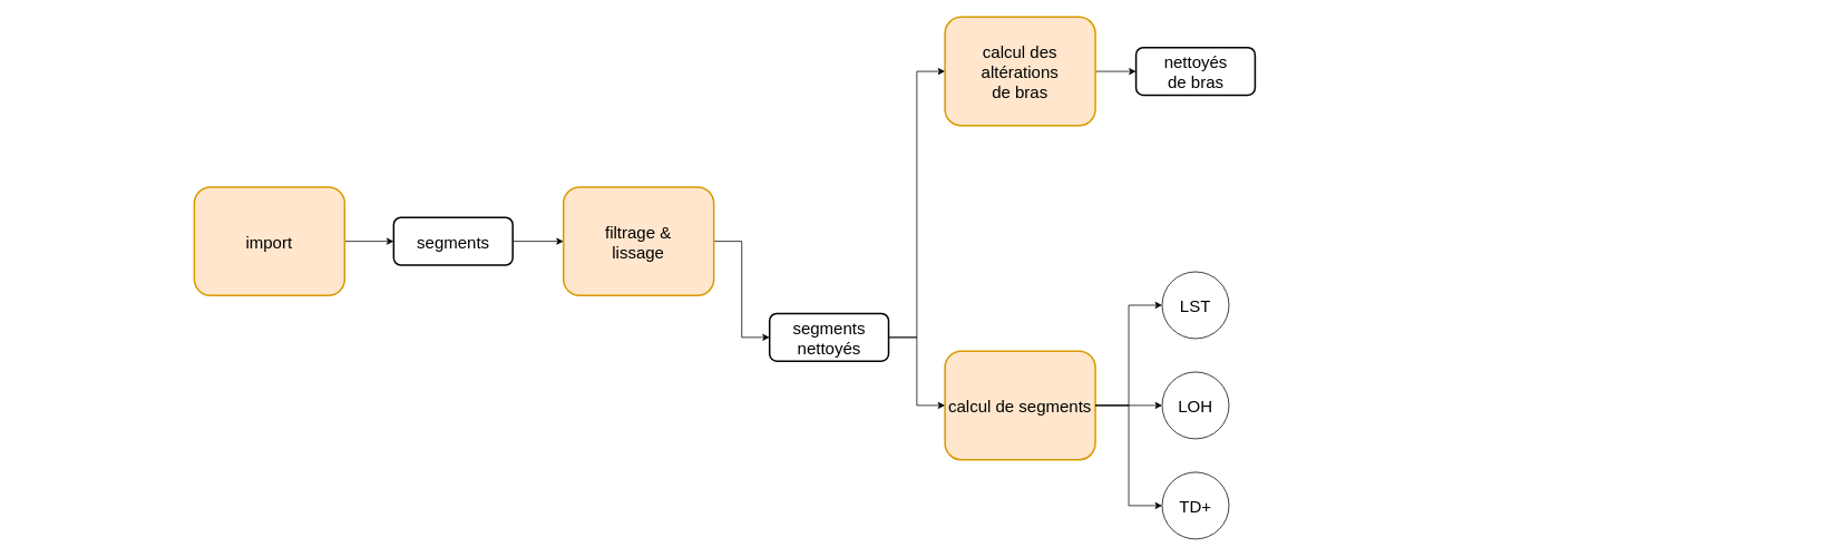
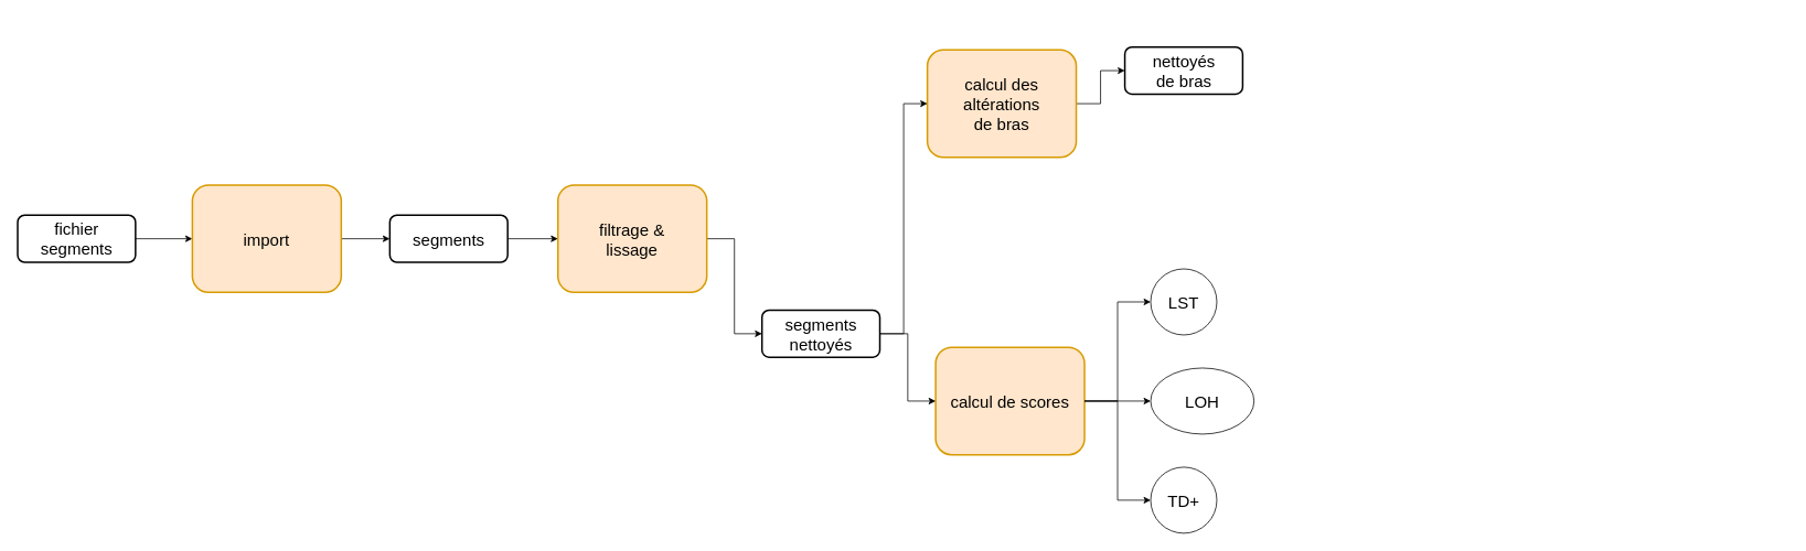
  <mxCell id="0" />
  <mxCell id="1" parent="0" />
  <mxCell id="2" style="edgeStyle=orthogonalEdgeStyle;rounded=0;orthogonalLoop=1;jettySize=auto;html=1;exitX=1;exitY=0.5;exitDx=0;exitDy=0;entryX=0;entryY=0.5;entryDx=0;entryDy=0;" parent="1" source="3" target="19" edge="1"><mxGeometry relative="1" as="geometry"><mxPoint x="770" y="292.5" as="targetPoint" /></mxGeometry></mxCell>
  <mxCell id="3" value="&lt;div&gt;filtrage &amp;amp; &lt;br&gt;&lt;/div&gt;&lt;div&gt;lissage&lt;/div&gt;" style="rounded=1;whiteSpace=wrap;html=1;shadow=0;fontFamily=Helvetica;fontSize=20;fontColor=default;align=center;strokeColor=#d79b00;strokeWidth=2;fillColor=#ffe6cc;" parent="1" vertex="1"><mxGeometry x="673.26" y="223.5" width="180" height="130" as="geometry" /></mxCell>
- <mxCell id="6" value="calcul de segments" style="rounded=1;whiteSpace=wrap;html=1;shadow=0;fontFamily=Helvetica;fontSize=20;fontColor=default;align=center;strokeColor=#d79b00;strokeWidth=2;fillColor=#ffe6cc;" parent="1" vertex="1"><mxGeometry x="1130" y="420" width="180" height="130" as="geometry" /></mxCell>
+ <mxCell id="4" style="edgeStyle=orthogonalEdgeStyle;rounded=0;orthogonalLoop=1;jettySize=auto;html=1;entryX=0;entryY=0.5;entryDx=0;entryDy=0;" parent="1" source="5" target="9" edge="1"><mxGeometry relative="1" as="geometry"><mxPoint x="-560" y="138.615" as="targetPoint" /></mxGeometry></mxCell>
+ <mxCell id="5" value="fichier segments" style="rounded=1;whiteSpace=wrap;html=1;fontSize=20;glass=0;strokeWidth=2;shadow=0;aspect=fixed;" parent="1" vertex="1"><mxGeometry x="20" y="259.994" width="142.507" height="57.003" as="geometry" /></mxCell>
+ <mxCell id="6" value="calcul de scores" style="rounded=1;whiteSpace=wrap;html=1;shadow=0;fontFamily=Helvetica;fontSize=20;fontColor=default;align=center;strokeColor=#d79b00;strokeWidth=2;fillColor=#ffe6cc;" parent="1" vertex="1"><mxGeometry x="1130" y="420" width="180" height="130" as="geometry" /></mxCell>
  <mxCell id="7" style="edgeStyle=orthogonalEdgeStyle;rounded=0;orthogonalLoop=1;jettySize=auto;html=1;exitX=1;exitY=0.5;exitDx=0;exitDy=0;entryX=0;entryY=0.5;entryDx=0;entryDy=0;" parent="1" edge="1"><mxGeometry relative="1" as="geometry"><mxPoint x="500.005" y="288.511" as="targetPoint" /></mxGeometry></mxCell>
  <mxCell id="8" style="edgeStyle=orthogonalEdgeStyle;rounded=0;orthogonalLoop=1;jettySize=auto;html=1;exitX=1;exitY=0.5;exitDx=0;exitDy=0;entryX=0;entryY=0.5;entryDx=0;entryDy=0;" parent="1" source="9" target="12" edge="1"><mxGeometry relative="1" as="geometry" /></mxCell>
  <mxCell id="9" value="import" style="rounded=1;whiteSpace=wrap;html=1;shadow=0;fontFamily=Helvetica;fontSize=20;fontColor=default;align=center;strokeColor=#d79b00;strokeWidth=2;fillColor=#ffe6cc;" parent="1" vertex="1"><mxGeometry x="231.26" y="223.5" width="180" height="130" as="geometry" /></mxCell>
  <mxCell id="10" style="edgeStyle=orthogonalEdgeStyle;rounded=0;orthogonalLoop=1;jettySize=auto;html=1;exitX=1;exitY=0.5;exitDx=0;exitDy=0;entryX=0;entryY=0.5;entryDx=0;entryDy=0;" parent="1" edge="1"><mxGeometry relative="1" as="geometry"><mxPoint x="300" y="126.805" as="targetPoint" /></mxGeometry></mxCell>
  <mxCell id="11" style="edgeStyle=orthogonalEdgeStyle;rounded=0;orthogonalLoop=1;jettySize=auto;html=1;exitX=1;exitY=0.5;exitDx=0;exitDy=0;entryX=0;entryY=0.5;entryDx=0;entryDy=0;" parent="1" source="12" target="3" edge="1"><mxGeometry relative="1" as="geometry" /></mxCell>
  <mxCell id="12" value="segments" style="rounded=1;whiteSpace=wrap;html=1;fontSize=20;glass=0;strokeWidth=2;shadow=0;aspect=fixed;" parent="1" vertex="1"><mxGeometry x="470.005" y="260" width="142.507" height="57.003" as="geometry" /></mxCell>
  <mxCell id="13" style="edgeStyle=orthogonalEdgeStyle;rounded=0;orthogonalLoop=1;jettySize=auto;html=1;entryX=0;entryY=0.5;entryDx=0;entryDy=0;exitX=1;exitY=0.5;exitDx=0;exitDy=0;" parent="1" source="19" target="6" edge="1"><mxGeometry relative="1" as="geometry"><mxPoint x="1480" y="138.415" as="targetPoint" /></mxGeometry></mxCell>
  <mxCell id="14" value="&lt;div&gt;nettoyés &lt;br&gt;&lt;/div&gt;&lt;div&gt;de bras&lt;/div&gt;" style="rounded=1;whiteSpace=wrap;html=1;fontSize=20;glass=0;strokeWidth=2;shadow=0;aspect=fixed;" parent="1" vertex="1"><mxGeometry x="1358.745" y="56.5" width="142.507" height="57.003" as="geometry" /></mxCell>
  <mxCell id="15" style="edgeStyle=orthogonalEdgeStyle;rounded=0;orthogonalLoop=1;jettySize=auto;html=1;exitX=1;exitY=0.5;exitDx=0;exitDy=0;entryX=0;entryY=0.5;entryDx=0;entryDy=0;" parent="1" edge="1"><mxGeometry relative="1" as="geometry"><mxPoint x="2160" y="155" as="sourcePoint" /></mxGeometry></mxCell>
  <mxCell id="16" style="edgeStyle=orthogonalEdgeStyle;rounded=0;orthogonalLoop=1;jettySize=auto;html=1;exitX=1;exitY=0.5;exitDx=0;exitDy=0;entryX=0;entryY=0.5;entryDx=0;entryDy=0;" parent="1" source="17" target="14" edge="1"><mxGeometry relative="1" as="geometry"><mxPoint x="1220" y="252.5" as="targetPoint" /></mxGeometry></mxCell>
- <mxCell id="17" value="&lt;div&gt;calcul des altérations &lt;br&gt;&lt;/div&gt;&lt;div&gt;de bras&lt;/div&gt;" style="rounded=1;whiteSpace=wrap;html=1;shadow=0;fontFamily=Helvetica;fontSize=20;fontColor=default;align=center;strokeColor=#d79b00;strokeWidth=2;fillColor=#ffe6cc;" parent="1" vertex="1"><mxGeometry x="1130" y="20" width="180" height="130" as="geometry" /></mxCell>
+ <mxCell id="17" value="&lt;div&gt;calcul des altérations &lt;br&gt;&lt;/div&gt;&lt;div&gt;de bras&lt;/div&gt;" style="rounded=1;whiteSpace=wrap;html=1;shadow=0;fontFamily=Helvetica;fontSize=20;fontColor=default;align=center;strokeColor=#d79b00;strokeWidth=2;fillColor=#ffe6cc;" parent="1" vertex="1"><mxGeometry x="1120" y="60" width="180" height="130" as="geometry" /></mxCell>
  <mxCell id="18" style="edgeStyle=orthogonalEdgeStyle;rounded=0;orthogonalLoop=1;jettySize=auto;html=1;exitX=1;exitY=0.5;exitDx=0;exitDy=0;entryX=0;entryY=0.5;entryDx=0;entryDy=0;" parent="1" source="19" target="17" edge="1"><mxGeometry relative="1" as="geometry" /></mxCell>
  <mxCell id="19" value="segments nettoyés" style="rounded=1;whiteSpace=wrap;html=1;fontSize=20;glass=0;strokeWidth=2;shadow=0;aspect=fixed;" parent="1" vertex="1"><mxGeometry x="920.005" y="375" width="142.507" height="57.003" as="geometry" /></mxCell>
  <mxCell id="20" value="TD+" style="ellipse;whiteSpace=wrap;html=1;aspect=fixed;fontSize=20;" parent="1" vertex="1"><mxGeometry x="1390" y="565" width="80" height="80" as="geometry" /></mxCell>
- <mxCell id="21" value="LOH" style="ellipse;whiteSpace=wrap;html=1;aspect=fixed;fontSize=20;" parent="1" vertex="1"><mxGeometry x="1390" y="445" width="80" height="80" as="geometry" /></mxCell>
+ <mxCell id="21" value="LOH" style="ellipse;whiteSpace=wrap;html=1;aspect=fixed;fontSize=20;" parent="1" vertex="1"><mxGeometry x="1390" y="445" width="125" height="80" as="geometry" /></mxCell>
  <mxCell id="22" style="edgeStyle=orthogonalEdgeStyle;rounded=0;orthogonalLoop=1;jettySize=auto;html=1;entryX=0;entryY=0.5;entryDx=0;entryDy=0;exitX=1;exitY=0.5;exitDx=0;exitDy=0;" parent="1" source="6" target="21" edge="1"><mxGeometry relative="1" as="geometry"><mxPoint x="1600" y="278.5" as="targetPoint" /><mxPoint x="1532.512" y="278.5" as="sourcePoint" /></mxGeometry></mxCell>
  <mxCell id="23" style="edgeStyle=orthogonalEdgeStyle;rounded=0;orthogonalLoop=1;jettySize=auto;html=1;exitX=1;exitY=0.5;exitDx=0;exitDy=0;entryX=0;entryY=0.5;entryDx=0;entryDy=0;" parent="1" source="6" target="20" edge="1"><mxGeometry relative="1" as="geometry"><mxPoint x="1340" y="620" as="targetPoint" /><mxPoint x="1690" y="343.5" as="sourcePoint" /></mxGeometry></mxCell>
  <mxCell id="24" value="LST" style="ellipse;whiteSpace=wrap;html=1;aspect=fixed;fontSize=20;" parent="1" vertex="1"><mxGeometry x="1390" y="325" width="80" height="80" as="geometry" /></mxCell>
  <mxCell id="25" style="edgeStyle=orthogonalEdgeStyle;rounded=0;orthogonalLoop=1;jettySize=auto;html=1;entryX=0;entryY=0.5;entryDx=0;entryDy=0;exitX=1;exitY=0.5;exitDx=0;exitDy=0;" parent="1" source="6" target="24" edge="1"><mxGeometry relative="1" as="geometry"><mxPoint x="1530" y="390" as="targetPoint" /><mxPoint x="1690" y="343.5" as="sourcePoint" /></mxGeometry></mxCell>
